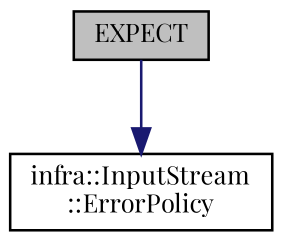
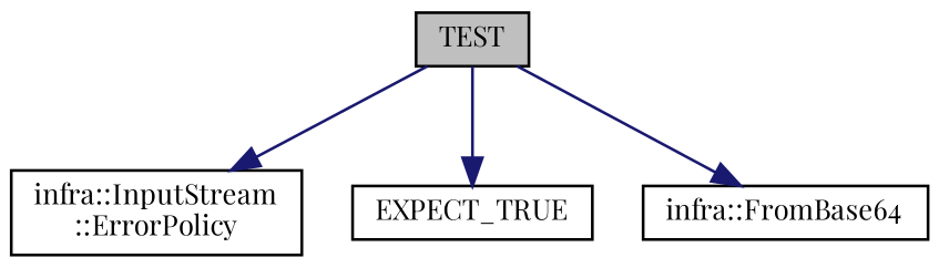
  digraph {
    fontname="Playfair Display"
    rankdir=TB
    node [color=black fillcolor=white fontname="Playfair Display" fontsize=10 shape=record style=filled]
    edge [color=midnightblue fontname="Playfair Display" fontsize=10 labelfontname=Helvetica labelfontsize=10 style=solid]
-   n1 [fillcolor=grey75 fontcolor=black height=0.2 label=EXPECT width=0.4]
+   n1 [fillcolor=grey75 fontcolor=black height=0.2 label=TEST width=0.4]
    n2 [height=0.2 label="infra::InputStream\l::ErrorPolicy" width=0.4]
+   n3 [height=0.2 label=EXPECT_TRUE width=0.4]
+   n4 [height=0.2 label="infra::FromBase64" width=0.4]
    n1 -> n2
+   n1 -> n3
+   n1 -> n4
  }
